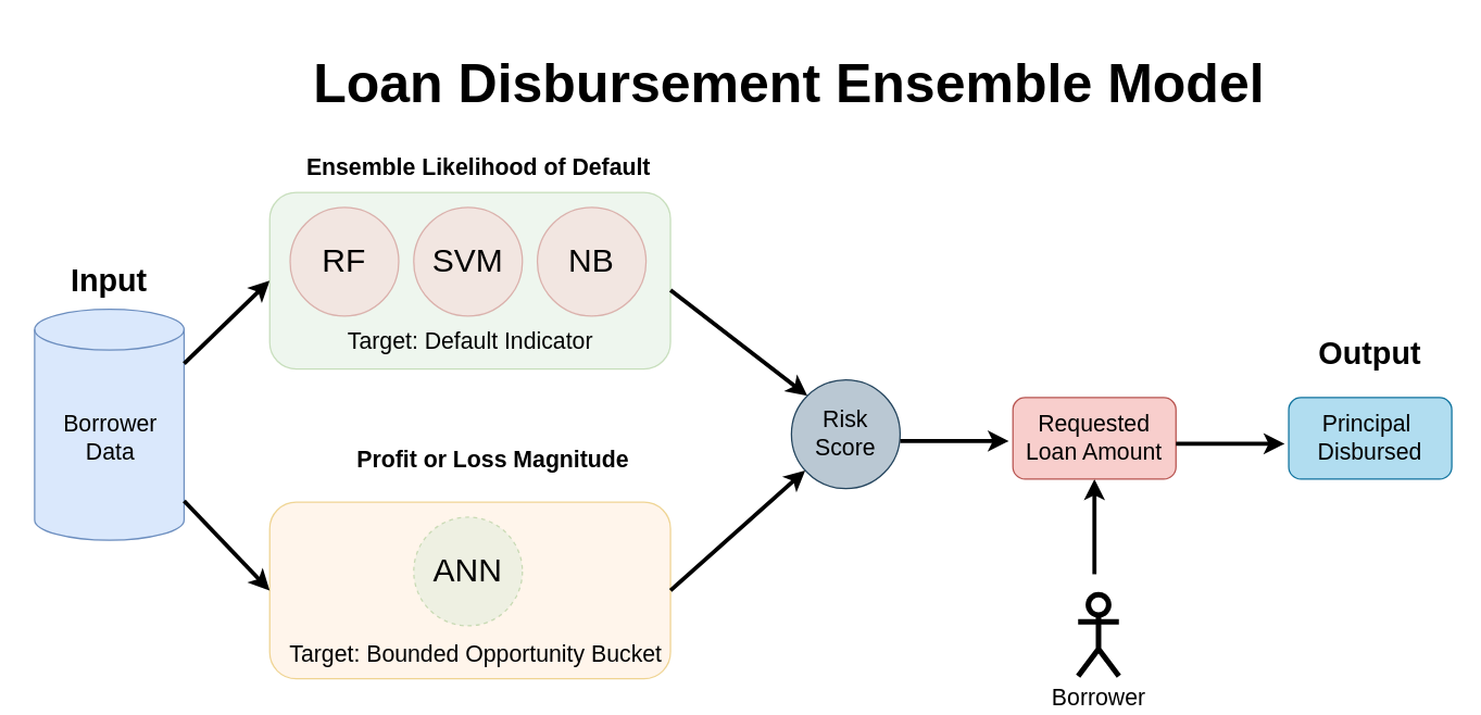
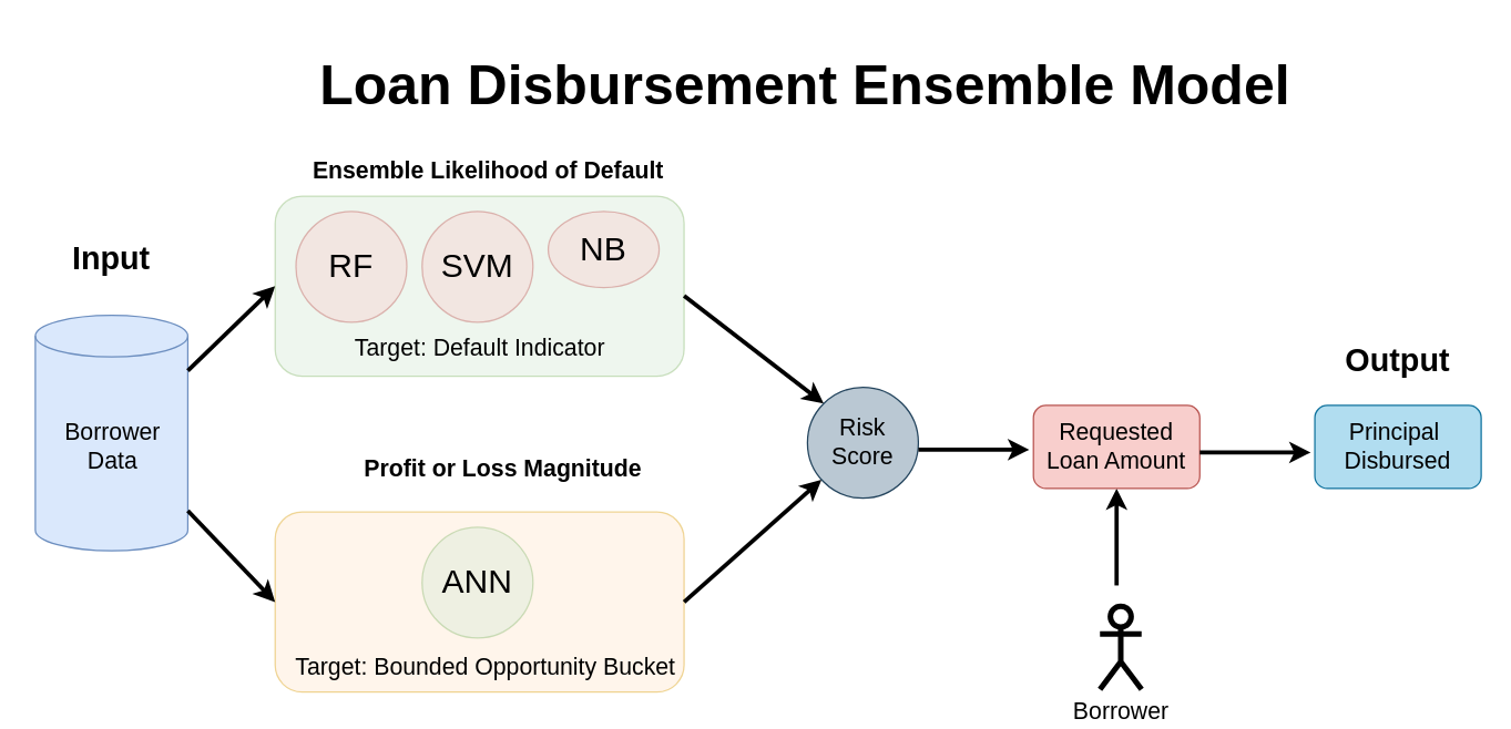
  <mxCell id="0" />
  <mxCell id="1" parent="0" />
  <mxCell id="2" value="" style="shape=cylinder3;whiteSpace=wrap;html=1;boundedLbl=1;backgroundOutline=1;size=15;fillColor=#dae8fc;strokeColor=#6c8ebf;" vertex="1" parent="1"><mxGeometry x="25" y="227" width="110" height="170" as="geometry" /></mxCell>
  <mxCell id="3" value="Borrower&lt;br style=&quot;font-size: 17px;&quot;&gt;Data" style="text;html=1;strokeColor=none;fillColor=none;align=center;verticalAlign=middle;whiteSpace=wrap;rounded=0;fontSize=17;fontStyle=0" vertex="1" parent="1"><mxGeometry x="50" y="307" width="62" height="30" as="geometry" /></mxCell>
  <mxCell id="4" value="" style="endArrow=classic;html=1;rounded=0;fontSize=18;strokeWidth=3;entryX=0;entryY=0.5;entryDx=0;entryDy=0;" edge="1" parent="1" target="5"><mxGeometry width="50" height="50" relative="1" as="geometry"><mxPoint x="135" y="267" as="sourcePoint" /><mxPoint x="195" y="267" as="targetPoint" /></mxGeometry></mxCell>
  <mxCell id="5" value="" style="rounded=1;whiteSpace=wrap;html=1;fontSize=18;fillColor=#d5e8d4;strokeColor=#82b366;opacity=40;" vertex="1" parent="1"><mxGeometry x="198" y="141" width="295" height="130" as="geometry" /></mxCell>
  <mxCell id="6" value="RF" style="ellipse;whiteSpace=wrap;html=1;aspect=fixed;fontSize=24;opacity=40;fillColor=#f8cecc;strokeColor=#b85450;" vertex="1" parent="1"><mxGeometry x="213" y="152" width="80" height="80" as="geometry" /></mxCell>
  <mxCell id="7" value="SVM" style="ellipse;whiteSpace=wrap;html=1;aspect=fixed;fontSize=24;opacity=40;fillColor=#f8cecc;strokeColor=#b85450;" vertex="1" parent="1"><mxGeometry x="304" y="152" width="80" height="80" as="geometry" /></mxCell>
- <mxCell id="8" value="NB" style="ellipse;whiteSpace=wrap;html=1;aspect=fixed;fontSize=24;opacity=40;fillColor=#f8cecc;strokeColor=#b85450;" vertex="1" parent="1"><mxGeometry x="395" y="152" width="80" height="80" as="geometry" /></mxCell>
+ <mxCell id="8" value="NB" style="ellipse;whiteSpace=wrap;html=1;aspect=fixed;fontSize=24;opacity=40;fillColor=#f8cecc;strokeColor=#b85450;" vertex="1" parent="1"><mxGeometry x="395" y="152" width="80" height="55" as="geometry" /></mxCell>
  <mxCell id="9" value="" style="rounded=1;whiteSpace=wrap;html=1;fontSize=18;fillColor=#ffe6cc;strokeColor=#d79b00;opacity=40;" vertex="1" parent="1"><mxGeometry x="198" y="369" width="295" height="130" as="geometry" /></mxCell>
- <mxCell id="10" value="ANN" style="ellipse;whiteSpace=wrap;html=1;aspect=fixed;fontSize=24;opacity=40;fillColor=#d5e8d4;strokeColor=#82b366;dashed=1;" vertex="1" parent="1"><mxGeometry x="304" y="380" width="80" height="80" as="geometry" /></mxCell>
+ <mxCell id="10" value="ANN" style="ellipse;whiteSpace=wrap;html=1;aspect=fixed;fontSize=24;opacity=40;fillColor=#d5e8d4;strokeColor=#82b366;" vertex="1" parent="1"><mxGeometry x="304" y="380" width="80" height="80" as="geometry" /></mxCell>
  <mxCell id="11" value="" style="endArrow=classic;html=1;rounded=0;fontSize=18;strokeWidth=3;entryX=0;entryY=0.5;entryDx=0;entryDy=0;" edge="1" parent="1" target="9"><mxGeometry width="50" height="50" relative="1" as="geometry"><mxPoint x="135" y="368" as="sourcePoint" /><mxPoint x="235" y="313" as="targetPoint" /></mxGeometry></mxCell>
  <mxCell id="12" value="Profit or Loss Magnitude&amp;nbsp;" style="text;html=1;strokeColor=none;fillColor=none;align=center;verticalAlign=middle;whiteSpace=wrap;rounded=0;fontSize=17;fontStyle=1" vertex="1" parent="1"><mxGeometry x="211" y="324" width="308" height="30" as="geometry" /></mxCell>
  <mxCell id="13" value="Ensemble Likelihood of Default" style="text;html=1;strokeColor=none;fillColor=none;align=center;verticalAlign=middle;whiteSpace=wrap;rounded=0;fontSize=17;fontStyle=1" vertex="1" parent="1"><mxGeometry x="198" y="109" width="308" height="30" as="geometry" /></mxCell>
  <mxCell id="14" value="Target: Default Indicator" style="text;html=1;strokeColor=none;fillColor=none;align=center;verticalAlign=middle;whiteSpace=wrap;rounded=0;fontSize=17;fontStyle=0" vertex="1" parent="1"><mxGeometry x="191.5" y="237" width="308" height="30" as="geometry" /></mxCell>
  <mxCell id="15" value="Target: Bounded Opportunity Bucket" style="text;html=1;strokeColor=none;fillColor=none;align=center;verticalAlign=middle;whiteSpace=wrap;rounded=0;fontSize=17;fontStyle=0" vertex="1" parent="1"><mxGeometry x="196" y="467" width="308" height="30" as="geometry" /></mxCell>
  <mxCell id="16" value="Borrower" style="shape=umlActor;verticalLabelPosition=bottom;verticalAlign=top;outlineConnect=0;fontSize=17;strokeWidth=4;html=1;" vertex="1" parent="1"><mxGeometry x="793" y="437" width="30" height="60" as="geometry" /></mxCell>
  <mxCell id="17" value="" style="endArrow=classic;html=1;rounded=0;fontSize=18;strokeWidth=3;" edge="1" parent="1" target="18"><mxGeometry width="50" height="50" relative="1" as="geometry"><mxPoint x="805" y="422" as="sourcePoint" /><mxPoint x="967" y="474" as="targetPoint" /></mxGeometry></mxCell>
  <mxCell id="18" value="Requested Loan Amount" style="rounded=1;whiteSpace=wrap;html=1;strokeWidth=1;fontSize=17;fillColor=#f8cecc;strokeColor=#b85450;fontStyle=0" vertex="1" parent="1"><mxGeometry x="745" y="292" width="120" height="60" as="geometry" /></mxCell>
  <mxCell id="19" value="" style="endArrow=classic;html=1;rounded=0;fontSize=18;strokeWidth=3;entryX=0;entryY=0;entryDx=0;entryDy=0;" edge="1" parent="1" target="21"><mxGeometry width="50" height="50" relative="1" as="geometry"><mxPoint x="493" y="213" as="sourcePoint" /><mxPoint x="601" y="289" as="targetPoint" /></mxGeometry></mxCell>
  <mxCell id="20" value="" style="endArrow=classic;html=1;rounded=0;fontSize=18;strokeWidth=3;exitX=1;exitY=0.5;exitDx=0;exitDy=0;" edge="1" parent="1" source="9" target="21"><mxGeometry width="50" height="50" relative="1" as="geometry"><mxPoint x="497" y="438" as="sourcePoint" /><mxPoint x="601" y="525" as="targetPoint" /></mxGeometry></mxCell>
  <mxCell id="21" value="&lt;span&gt;Risk&lt;br&gt;Score&lt;br&gt;&lt;/span&gt;" style="ellipse;whiteSpace=wrap;html=1;aspect=fixed;strokeWidth=1;fontSize=17;fillColor=#bac8d3;strokeColor=#23445d;fontStyle=0" vertex="1" parent="1"><mxGeometry x="582" y="279" width="80" height="80" as="geometry" /></mxCell>
  <mxCell id="22" value="" style="endArrow=classic;html=1;rounded=0;strokeWidth=3;fontSize=17;" edge="1" parent="1"><mxGeometry width="50" height="50" relative="1" as="geometry"><mxPoint x="662" y="324" as="sourcePoint" /><mxPoint x="742" y="324" as="targetPoint" /></mxGeometry></mxCell>
  <mxCell id="23" value="" style="endArrow=classic;html=1;rounded=0;strokeWidth=3;fontSize=17;" edge="1" parent="1"><mxGeometry width="50" height="50" relative="1" as="geometry"><mxPoint x="865" y="326" as="sourcePoint" /><mxPoint x="945" y="326" as="targetPoint" /></mxGeometry></mxCell>
  <mxCell id="24" value="Principal&amp;nbsp; Disbursed" style="rounded=1;whiteSpace=wrap;html=1;strokeWidth=1;fontSize=17;fillColor=#b1ddf0;strokeColor=#10739e;fontStyle=0" vertex="1" parent="1"><mxGeometry x="948" y="292" width="120" height="60" as="geometry" /></mxCell>
  <mxCell id="25" value="&lt;h1 style=&quot;font-size: 40px;&quot;&gt;Loan Disbursement Ensemble Model&lt;/h1&gt;" style="text;html=1;strokeColor=none;fillColor=none;spacing=5;spacingTop=-20;whiteSpace=wrap;overflow=hidden;rounded=0;strokeWidth=1;fontSize=40;align=center;" vertex="1" parent="1"><mxGeometry x="220" y="20" width="721" height="66" as="geometry" /></mxCell>
- <mxCell id="26" value="Input" style="text;html=1;strokeColor=none;fillColor=none;align=center;verticalAlign=middle;whiteSpace=wrap;rounded=0;fontSize=23;fontStyle=1" vertex="1" parent="1"><mxGeometry x="20" y="191" width="120" height="30" as="geometry" /></mxCell>
+ <mxCell id="26" value="Input" style="text;html=1;strokeColor=none;fillColor=none;align=center;verticalAlign=middle;whiteSpace=wrap;rounded=0;fontSize=23;fontStyle=1" vertex="1" parent="1"><mxGeometry x="20" y="171" width="120" height="30" as="geometry" /></mxCell>
  <mxCell id="27" value="Output" style="text;html=1;strokeColor=none;fillColor=none;align=center;verticalAlign=middle;whiteSpace=wrap;rounded=0;fontSize=23;fontStyle=1" vertex="1" parent="1"><mxGeometry x="948" y="245" width="120" height="30" as="geometry" /></mxCell>
